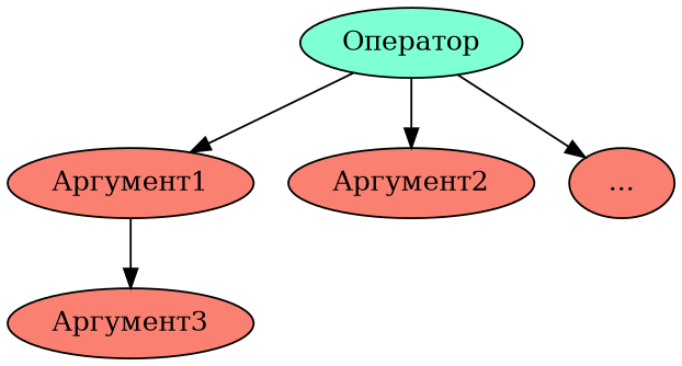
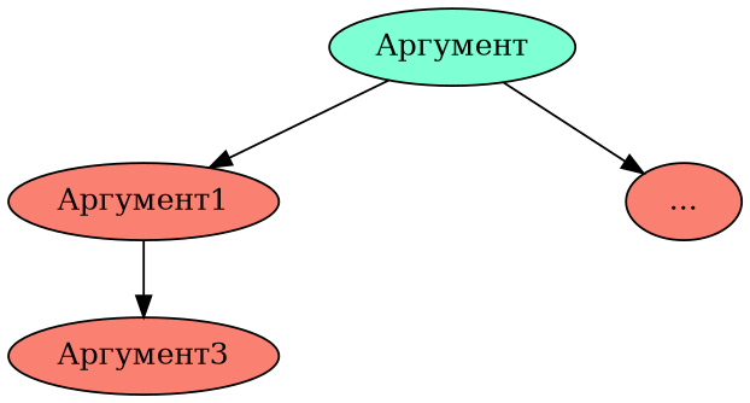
  digraph {
    node [fillcolor=salmon style=filled]
-   "Оператор" [fillcolor=aquamarine]
+   "Оператор" [fillcolor=aquamarine label="Аргумент"]
    "Аргумент1"
-   "Аргумент2"
    "..."
    "Аргумент3"
    "Оператор" -> "Аргумент1"
-   "Оператор" -> "Аргумент2"
    "Оператор" -> "..."
    "Аргумент1" -> "Аргумент3"
  }
